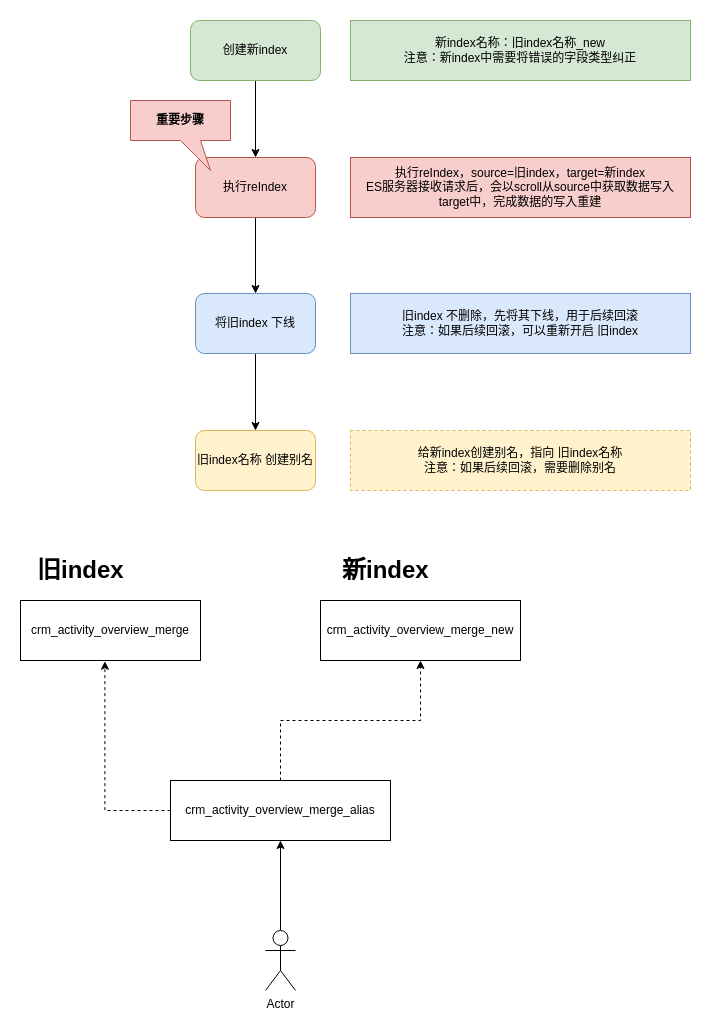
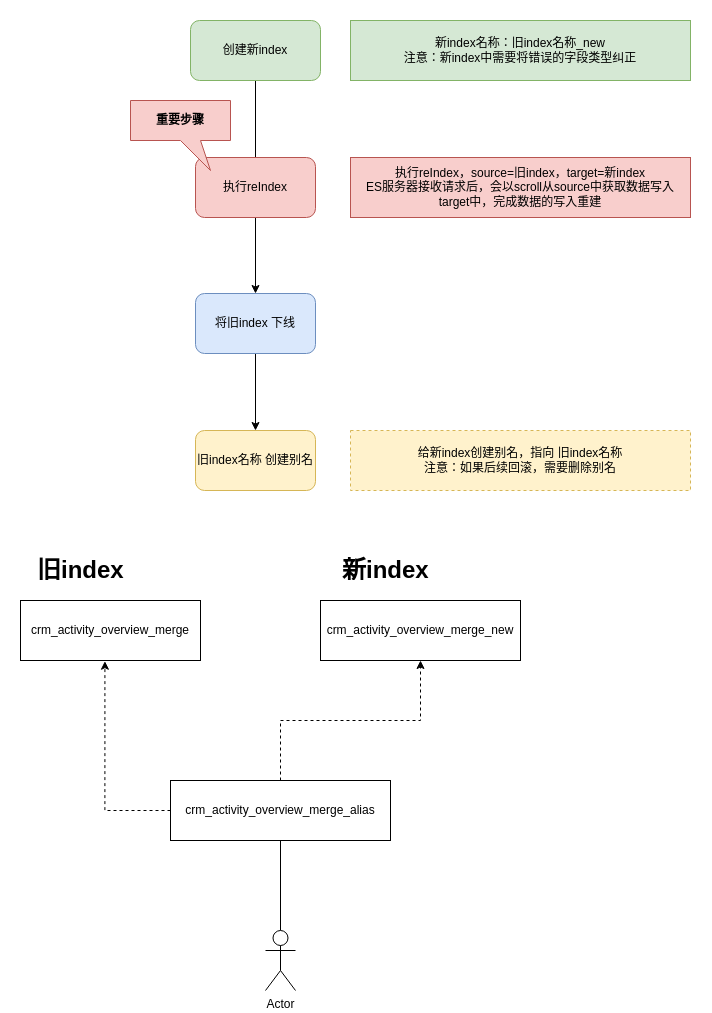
  <mxCell id="0" />
  <mxCell id="1" parent="0" />
- <mxCell id="2" value="" style="edgeStyle=orthogonalEdgeStyle;rounded=0;orthogonalLoop=1;jettySize=auto;html=1;" edge="1" parent="1" source="3" target="5"><mxGeometry relative="1" as="geometry" /></mxCell>
+ <mxCell id="2" value="" style="edgeStyle=orthogonalEdgeStyle;rounded=0;orthogonalLoop=1;jettySize=auto;html=1;endArrow=none;" edge="1" parent="1" source="3" target="5"><mxGeometry relative="1" as="geometry" /></mxCell>
  <mxCell id="3" value="创建新index" style="rounded=1;whiteSpace=wrap;html=1;fillColor=#d5e8d4;strokeColor=#82b366;" vertex="1" parent="1"><mxGeometry x="190" y="20" width="130" height="60" as="geometry" /></mxCell>
  <mxCell id="4" value="" style="edgeStyle=orthogonalEdgeStyle;rounded=0;orthogonalLoop=1;jettySize=auto;html=1;" edge="1" parent="1" source="5" target="7"><mxGeometry relative="1" as="geometry" /></mxCell>
  <mxCell id="5" value="执行reIndex" style="whiteSpace=wrap;html=1;rounded=1;fillColor=#f8cecc;strokeColor=#b85450;" vertex="1" parent="1"><mxGeometry x="195" y="157" width="120" height="60" as="geometry" /></mxCell>
  <mxCell id="6" value="" style="edgeStyle=orthogonalEdgeStyle;rounded=0;orthogonalLoop=1;jettySize=auto;html=1;" edge="1" parent="1" source="7" target="8"><mxGeometry relative="1" as="geometry" /></mxCell>
  <mxCell id="7" value="将旧index 下线" style="whiteSpace=wrap;html=1;rounded=1;fillColor=#dae8fc;strokeColor=#6c8ebf;" vertex="1" parent="1"><mxGeometry x="195" y="293" width="120" height="60" as="geometry" /></mxCell>
  <mxCell id="8" value="旧index名称 创建别名" style="whiteSpace=wrap;html=1;rounded=1;fillColor=#fff2cc;strokeColor=#d6b656;" vertex="1" parent="1"><mxGeometry x="195" y="430" width="120" height="60" as="geometry" /></mxCell>
  <mxCell id="9" value="新index名称：旧index名称_new&lt;br&gt;注意：新index中需要将错误的字段类型纠正" style="rounded=0;whiteSpace=wrap;html=1;fillColor=#d5e8d4;strokeColor=#82b366;" vertex="1" parent="1"><mxGeometry x="350" y="20" width="340" height="60" as="geometry" /></mxCell>
  <mxCell id="10" value="执行reIndex，source=旧index，target=新index&lt;br&gt;ES服务器接收请求后，会以scroll从source中获取数据写入target中，完成数据的写入重建" style="rounded=0;whiteSpace=wrap;html=1;fillColor=#f8cecc;strokeColor=#b85450;" vertex="1" parent="1"><mxGeometry x="350" y="157" width="340" height="60" as="geometry" /></mxCell>
- <mxCell id="11" value="旧index 不删除，先将其下线，用于后续回滚&lt;br&gt;注意：如果后续回滚，可以重新开启 旧index" style="rounded=0;whiteSpace=wrap;html=1;fillColor=#dae8fc;strokeColor=#6c8ebf;" vertex="1" parent="1"><mxGeometry x="350" y="293" width="340" height="60" as="geometry" /></mxCell>
  <mxCell id="12" value="给新index创建别名，指向 旧index名称&lt;br&gt;注意：如果后续回滚，需要删除别名" style="rounded=0;whiteSpace=wrap;html=1;fillColor=#fff2cc;strokeColor=#d6b656;dashed=1;" vertex="1" parent="1"><mxGeometry x="350" y="430" width="340" height="60" as="geometry" /></mxCell>
  <mxCell id="13" value="重要步骤" style="shape=callout;whiteSpace=wrap;html=1;perimeter=calloutPerimeter;position2=0.8;fillColor=#f8cecc;strokeColor=#b85450;fontStyle=1" vertex="1" parent="1"><mxGeometry x="130" y="100" width="100" height="70" as="geometry" /></mxCell>
  <mxCell id="14" style="edgeStyle=orthogonalEdgeStyle;rounded=0;orthogonalLoop=1;jettySize=auto;html=1;exitX=0.5;exitY=0;exitDx=0;exitDy=0;entryX=0.5;entryY=1;entryDx=0;entryDy=0;dashed=1;" edge="1" parent="1" source="15" target="17"><mxGeometry relative="1" as="geometry" /></mxCell>
  <mxCell id="15" value="crm_activity_overview_merge_alias" style="rounded=0;whiteSpace=wrap;html=1;" vertex="1" parent="1"><mxGeometry x="170" y="780" width="220" height="60" as="geometry" /></mxCell>
  <mxCell id="16" value="crm_activity_overview_merge" style="rounded=0;whiteSpace=wrap;html=1;" vertex="1" parent="1"><mxGeometry x="20" y="600" width="180" height="60" as="geometry" /></mxCell>
  <mxCell id="17" value="crm_activity_overview_merge_new" style="rounded=0;whiteSpace=wrap;html=1;" vertex="1" parent="1"><mxGeometry x="320" y="600" width="200" height="60" as="geometry" /></mxCell>
  <mxCell id="18" value="&lt;h1&gt;旧index&lt;/h1&gt;" style="text;html=1;strokeColor=none;fillColor=none;spacing=5;spacingTop=-20;whiteSpace=wrap;overflow=hidden;rounded=0;" vertex="1" parent="1"><mxGeometry x="32" y="550" width="163" height="30" as="geometry" /></mxCell>
  <mxCell id="19" value="&lt;h1&gt;新index&lt;/h1&gt;" style="text;html=1;strokeColor=none;fillColor=none;spacing=5;spacingTop=-20;whiteSpace=wrap;overflow=hidden;rounded=0;" vertex="1" parent="1"><mxGeometry x="337" y="550" width="163" height="30" as="geometry" /></mxCell>
- <mxCell id="20" style="edgeStyle=orthogonalEdgeStyle;rounded=0;orthogonalLoop=1;jettySize=auto;html=1;entryX=0.5;entryY=1;entryDx=0;entryDy=0;" edge="1" parent="1" source="21" target="15"><mxGeometry relative="1" as="geometry" /></mxCell>
+ <mxCell id="20" style="edgeStyle=orthogonalEdgeStyle;rounded=0;orthogonalLoop=1;jettySize=auto;html=1;entryX=0.5;entryY=1;entryDx=0;entryDy=0;endArrow=none;" edge="1" parent="1" source="21" target="15"><mxGeometry relative="1" as="geometry" /></mxCell>
  <mxCell id="21" value="Actor" style="shape=umlActor;verticalLabelPosition=bottom;verticalAlign=top;html=1;outlineConnect=0;" vertex="1" parent="1"><mxGeometry x="265" y="930" width="30" height="60" as="geometry" /></mxCell>
  <mxCell id="22" style="edgeStyle=orthogonalEdgeStyle;rounded=0;orthogonalLoop=1;jettySize=auto;html=1;exitX=0;exitY=0.5;exitDx=0;exitDy=0;entryX=0.469;entryY=1.012;entryDx=0;entryDy=0;entryPerimeter=0;dashed=1;" edge="1" parent="1" source="15" target="16"><mxGeometry relative="1" as="geometry" /></mxCell>
